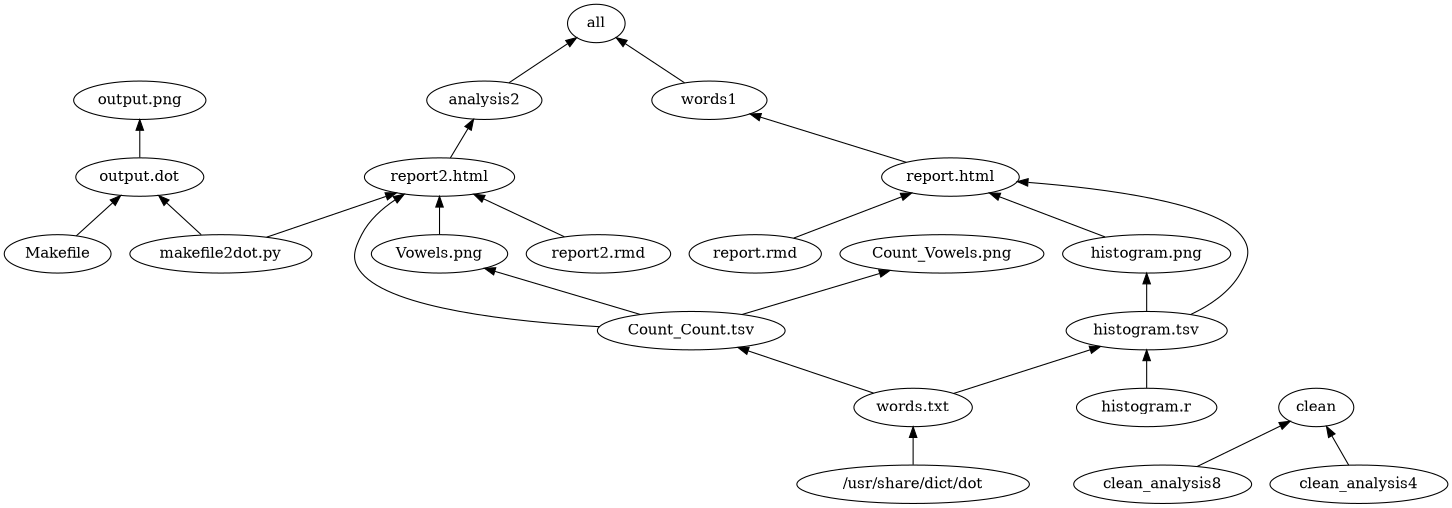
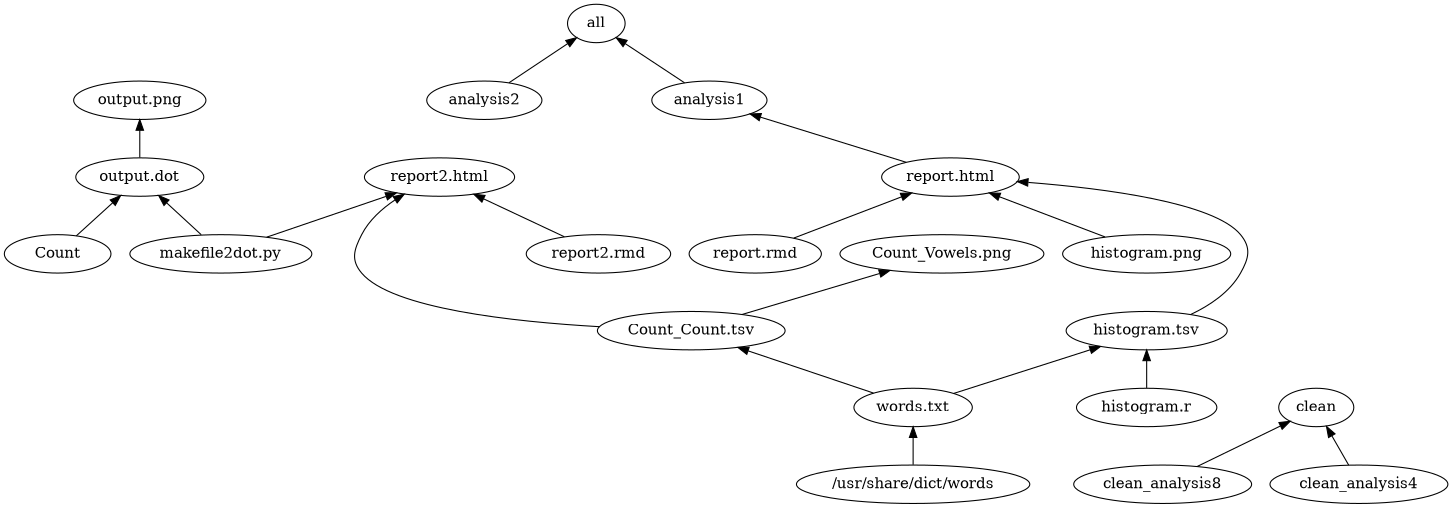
  digraph {
    rankdir=BT
-   analysis1 [label=words1]
+   analysis1
    all
    analysis2
    "output.dot"
    "output.png"
-   Makefile
+   Makefile [label=Count]
    "makefile2dot.py"
    "report2.html"
    n9 [label=clean_analysis8]
    clean
    n11 [label=clean_analysis4]
    "report.html"
    "report.rmd"
    "histogram.tsv"
    "histogram.png"
    "histogram.r"
    "words.txt"
    n18 [label="Count_Count.tsv"]
    "Count_Vowels.png"
-   "Vowels.png"
-   "/usr/share/dict/words" [label="/usr/share/dict/dot"]
+   "/usr/share/dict/words"
    "report2.rmd"
    analysis1 -> all
    analysis2 -> all
    "output.dot" -> "output.png"
    Makefile -> "output.dot"
    "makefile2dot.py" -> "output.dot"
    "makefile2dot.py" -> "report2.html"
-   "report2.html" -> analysis2
    n9 -> clean
    n11 -> clean
    "report.html" -> analysis1
    "report.rmd" -> "report.html"
    "histogram.tsv" -> "report.html"
-   "histogram.tsv" -> "histogram.png"
    "histogram.png" -> "report.html"
    "histogram.r" -> "histogram.tsv"
    "words.txt" -> "histogram.tsv"
    "words.txt" -> n18
    n18 -> "report2.html"
    n18 -> "Count_Vowels.png"
-   n18 -> "Vowels.png"
-   "Vowels.png" -> "report2.html"
    "/usr/share/dict/words" -> "words.txt"
    "report2.rmd" -> "report2.html"
  }
